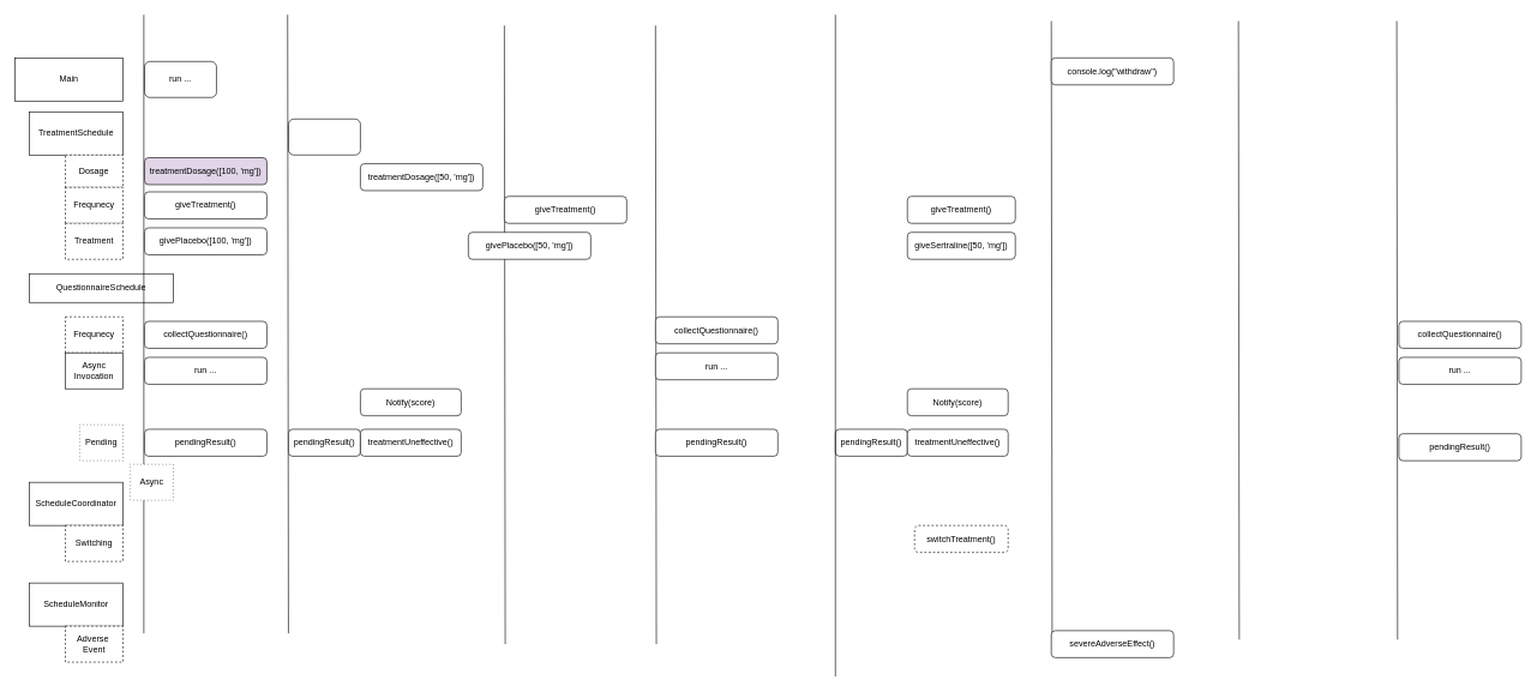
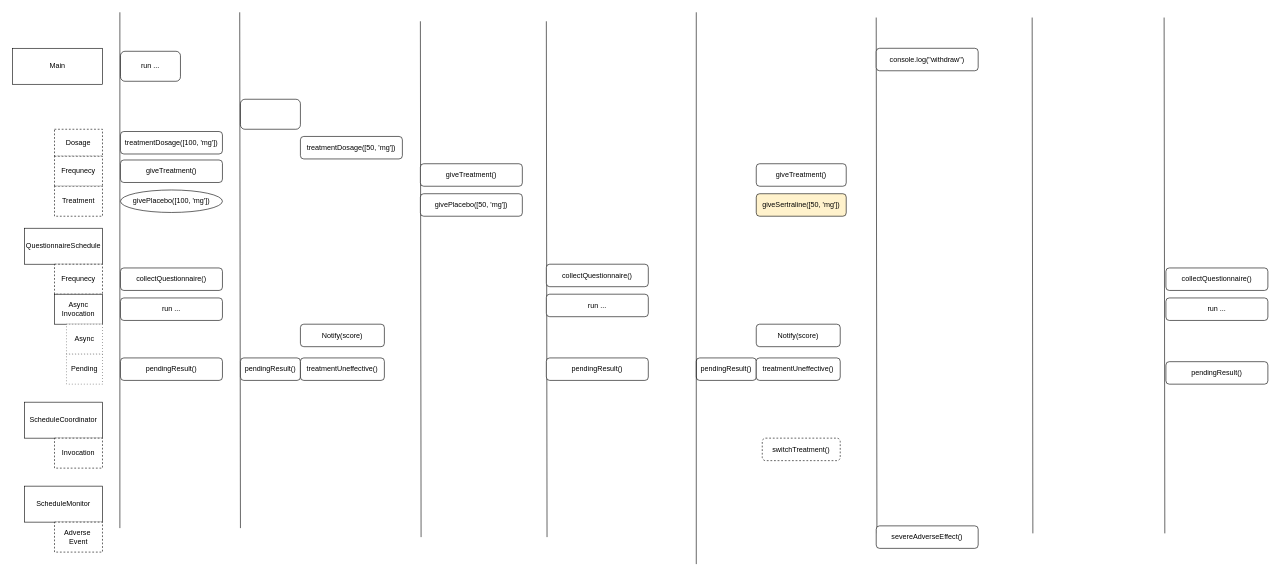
  <mxCell id="0" />
  <mxCell id="1" parent="0" />
  <mxCell id="2" value="Main" style="rounded=0;whiteSpace=wrap;html=1;" vertex="1" parent="1"><mxGeometry x="20" y="80" width="150" height="60" as="geometry" /></mxCell>
- <mxCell id="3" value="TreatmentSchedule" style="rounded=0;whiteSpace=wrap;html=1;" vertex="1" parent="1"><mxGeometry x="40" y="155" width="130" height="60" as="geometry" /></mxCell>
- <mxCell id="4" value="QuestionnaireSchedule" style="rounded=0;whiteSpace=wrap;html=1;" vertex="1" parent="1"><mxGeometry x="40" y="380" width="200" height="40" as="geometry" /></mxCell>
+ <mxCell id="4" value="QuestionnaireSchedule" style="rounded=0;whiteSpace=wrap;html=1;" vertex="1" parent="1"><mxGeometry x="40" y="380" width="130" height="60" as="geometry" /></mxCell>
  <mxCell id="5" value="run ..." style="rounded=1;whiteSpace=wrap;html=1;" vertex="1" parent="1"><mxGeometry x="200" y="85" width="100" height="50" as="geometry" /></mxCell>
  <mxCell id="6" value="" style="rounded=1;whiteSpace=wrap;html=1;" vertex="1" parent="1"><mxGeometry x="400" y="165" width="100" height="50" as="geometry" /></mxCell>
  <mxCell id="7" value="" style="endArrow=none;html=1;rounded=0;" edge="1" parent="1"><mxGeometry width="50" height="50" relative="1" as="geometry"><mxPoint x="199" y="880" as="sourcePoint" /><mxPoint x="199" y="20" as="targetPoint" /></mxGeometry></mxCell>
  <mxCell id="8" value="" style="endArrow=none;html=1;rounded=0;" edge="1" parent="1"><mxGeometry width="50" height="50" relative="1" as="geometry"><mxPoint x="400" y="880" as="sourcePoint" /><mxPoint x="398.82" y="20" as="targetPoint" /></mxGeometry></mxCell>
  <mxCell id="9" value="Dosage" style="rounded=0;whiteSpace=wrap;html=1;dashed=1;" vertex="1" parent="1"><mxGeometry x="90" y="215" width="80" height="45" as="geometry" /></mxCell>
  <mxCell id="10" value="Frequnecy" style="rounded=0;whiteSpace=wrap;html=1;dashed=1;" vertex="1" parent="1"><mxGeometry x="90" y="260" width="80" height="50" as="geometry" /></mxCell>
  <mxCell id="11" value="Treatment" style="rounded=0;whiteSpace=wrap;html=1;dashed=1;" vertex="1" parent="1"><mxGeometry x="90" y="310" width="80" height="50" as="geometry" /></mxCell>
  <mxCell id="12" value="Frequnecy" style="rounded=0;whiteSpace=wrap;html=1;dashed=1;" vertex="1" parent="1"><mxGeometry x="90" y="440" width="80" height="50" as="geometry" /></mxCell>
  <mxCell id="13" value="Async Invocation" style="rounded=0;whiteSpace=wrap;html=1;dashed=0;" vertex="1" parent="1"><mxGeometry x="90" y="490" width="80" height="50" as="geometry" /></mxCell>
  <mxCell id="14" value="ScheduleCoordinator" style="rounded=0;whiteSpace=wrap;html=1;" vertex="1" parent="1"><mxGeometry x="40" y="670" width="130" height="60" as="geometry" /></mxCell>
  <mxCell id="15" value="ScheduleMonitor" style="rounded=0;whiteSpace=wrap;html=1;" vertex="1" parent="1"><mxGeometry x="40" y="810" width="130" height="60" as="geometry" /></mxCell>
  <mxCell id="16" value="Adverse&amp;nbsp; Event" style="rounded=0;whiteSpace=wrap;html=1;dashed=1;" vertex="1" parent="1"><mxGeometry x="90" y="870" width="80" height="50" as="geometry" /></mxCell>
- <mxCell id="17" value="Switching" style="rounded=0;whiteSpace=wrap;html=1;dashed=1;" vertex="1" parent="1"><mxGeometry x="90" y="730" width="80" height="50" as="geometry" /></mxCell>
- <mxCell id="18" value="treatmentDosage([100, 'mg'])" style="rounded=1;whiteSpace=wrap;html=1;fillColor=#e1d5e7;" vertex="1" parent="1"><mxGeometry x="200" y="218.75" width="170" height="37.5" as="geometry" /></mxCell>
+ <mxCell id="17" value="Invocation" style="rounded=0;whiteSpace=wrap;html=1;dashed=1;" vertex="1" parent="1"><mxGeometry x="90" y="730" width="80" height="50" as="geometry" /></mxCell>
+ <mxCell id="18" value="treatmentDosage([100, 'mg'])" style="rounded=1;whiteSpace=wrap;html=1;" vertex="1" parent="1"><mxGeometry x="200" y="218.75" width="170" height="37.5" as="geometry" /></mxCell>
  <mxCell id="19" value="giveTreatment()" style="rounded=1;whiteSpace=wrap;html=1;" vertex="1" parent="1"><mxGeometry x="200" y="266.25" width="170" height="37.5" as="geometry" /></mxCell>
- <mxCell id="20" value="givePlacebo([100, 'mg'])" style="rounded=1;whiteSpace=wrap;html=1;" vertex="1" parent="1"><mxGeometry x="200" y="316.25" width="170" height="37.5" as="geometry" /></mxCell>
+ <mxCell id="20" value="givePlacebo([100, 'mg'])" style="ellipse;whiteSpace=wrap;html=1;" vertex="1" parent="1"><mxGeometry x="200" y="316.25" width="170" height="37.5" as="geometry" /></mxCell>
  <mxCell id="21" value="collectQuestionnaire()" style="rounded=1;whiteSpace=wrap;html=1;" vertex="1" parent="1"><mxGeometry x="200" y="446.25" width="170" height="37.5" as="geometry" /></mxCell>
  <mxCell id="22" value="run ..." style="rounded=1;whiteSpace=wrap;html=1;" vertex="1" parent="1"><mxGeometry x="200" y="496.25" width="170" height="37.5" as="geometry" /></mxCell>
- <mxCell id="23" value="Async" style="rounded=0;whiteSpace=wrap;html=1;dashed=1;dashPattern=1 4;" vertex="1" parent="1"><mxGeometry x="180" y="645" width="60" height="50" as="geometry" /></mxCell>
+ <mxCell id="23" value="Async" style="rounded=0;whiteSpace=wrap;html=1;dashed=1;dashPattern=1 4;" vertex="1" parent="1"><mxGeometry x="110" y="540" width="60" height="50" as="geometry" /></mxCell>
  <mxCell id="24" value="Pending" style="rounded=0;whiteSpace=wrap;html=1;dashed=1;dashPattern=1 4;" vertex="1" parent="1"><mxGeometry x="110" y="590" width="60" height="50" as="geometry" /></mxCell>
  <mxCell id="25" value="pendingResult()" style="rounded=1;whiteSpace=wrap;html=1;" vertex="1" parent="1"><mxGeometry x="200" y="596.25" width="170" height="37.5" as="geometry" /></mxCell>
  <mxCell id="26" value="pendingResult()" style="rounded=1;whiteSpace=wrap;html=1;" vertex="1" parent="1"><mxGeometry x="400" y="596.25" width="100" height="37.5" as="geometry" /></mxCell>
  <mxCell id="27" value="Notify(score)" style="rounded=1;whiteSpace=wrap;html=1;" vertex="1" parent="1"><mxGeometry x="500" y="540" width="140" height="37.5" as="geometry" /></mxCell>
  <mxCell id="28" value="treatmentUneffective()" style="rounded=1;whiteSpace=wrap;html=1;" vertex="1" parent="1"><mxGeometry x="500" y="596.25" width="140" height="37.5" as="geometry" /></mxCell>
  <mxCell id="29" value="treatmentDosage([50, 'mg'])" style="rounded=1;whiteSpace=wrap;html=1;" vertex="1" parent="1"><mxGeometry x="500" y="227" width="170" height="37.5" as="geometry" /></mxCell>
  <mxCell id="30" value="" style="endArrow=none;html=1;rounded=0;" edge="1" parent="1"><mxGeometry width="50" height="50" relative="1" as="geometry"><mxPoint x="701.18" y="895" as="sourcePoint" /><mxPoint x="700" y="35" as="targetPoint" /></mxGeometry></mxCell>
  <mxCell id="31" value="giveTreatment()" style="rounded=1;whiteSpace=wrap;html=1;" vertex="1" parent="1"><mxGeometry x="700" y="272.5" width="170" height="37.5" as="geometry" /></mxCell>
- <mxCell id="32" value="givePlacebo([50, 'mg'])" style="rounded=1;whiteSpace=wrap;html=1;" vertex="1" parent="1"><mxGeometry x="650" y="322.5" width="170" height="37.5" as="geometry" /></mxCell>
+ <mxCell id="32" value="givePlacebo([50, 'mg'])" style="rounded=1;whiteSpace=wrap;html=1;" vertex="1" parent="1"><mxGeometry x="700" y="322.5" width="170" height="37.5" as="geometry" /></mxCell>
  <mxCell id="33" value="" style="endArrow=none;html=1;rounded=0;" edge="1" parent="1"><mxGeometry width="50" height="50" relative="1" as="geometry"><mxPoint x="911.18" y="895" as="sourcePoint" /><mxPoint x="910" y="35" as="targetPoint" /></mxGeometry></mxCell>
  <mxCell id="34" value="collectQuestionnaire()" style="rounded=1;whiteSpace=wrap;html=1;" vertex="1" parent="1"><mxGeometry x="910" y="440" width="170" height="37.5" as="geometry" /></mxCell>
  <mxCell id="35" value="run ..." style="rounded=1;whiteSpace=wrap;html=1;" vertex="1" parent="1"><mxGeometry x="910" y="490" width="170" height="37.5" as="geometry" /></mxCell>
  <mxCell id="36" value="pendingResult()" style="rounded=1;whiteSpace=wrap;html=1;" vertex="1" parent="1"><mxGeometry x="910" y="596.25" width="170" height="37.5" as="geometry" /></mxCell>
  <mxCell id="37" value="pendingResult()" style="rounded=1;whiteSpace=wrap;html=1;" vertex="1" parent="1"><mxGeometry x="1160" y="596.25" width="100" height="37.5" as="geometry" /></mxCell>
  <mxCell id="38" value="Notify(score)" style="rounded=1;whiteSpace=wrap;html=1;" vertex="1" parent="1"><mxGeometry x="1260" y="540" width="140" height="37.5" as="geometry" /></mxCell>
  <mxCell id="39" value="treatmentUneffective()" style="rounded=1;whiteSpace=wrap;html=1;" vertex="1" parent="1"><mxGeometry x="1260" y="596.25" width="140" height="37.5" as="geometry" /></mxCell>
  <mxCell id="40" value="" style="endArrow=none;html=1;rounded=0;" edge="1" parent="1"><mxGeometry width="50" height="50" relative="1" as="geometry"><mxPoint x="1160" y="940" as="sourcePoint" /><mxPoint x="1160" y="20" as="targetPoint" /></mxGeometry></mxCell>
  <mxCell id="41" value="giveTreatment()" style="rounded=1;whiteSpace=wrap;html=1;" vertex="1" parent="1"><mxGeometry x="1260" y="272.5" width="150" height="37.5" as="geometry" /></mxCell>
  <mxCell id="42" value="&lt;div&gt;switchTreatment()&lt;/div&gt;" style="rounded=1;whiteSpace=wrap;html=1;dashed=1;" vertex="1" parent="1"><mxGeometry x="1270" y="730" width="130" height="37.5" as="geometry" /></mxCell>
- <mxCell id="43" value="giveSertraline([50, 'mg'])" style="rounded=1;whiteSpace=wrap;html=1;" vertex="1" parent="1"><mxGeometry x="1260" y="322.5" width="150" height="37.5" as="geometry" /></mxCell>
+ <mxCell id="43" value="giveSertraline([50, 'mg'])" style="rounded=1;whiteSpace=wrap;html=1;fillColor=#fff2cc;" vertex="1" parent="1"><mxGeometry x="1260" y="322.5" width="150" height="37.5" as="geometry" /></mxCell>
  <mxCell id="44" value="" style="endArrow=none;html=1;rounded=0;" edge="1" parent="1"><mxGeometry width="50" height="50" relative="1" as="geometry"><mxPoint x="1461.18" y="888.75" as="sourcePoint" /><mxPoint x="1460" y="28.75" as="targetPoint" /></mxGeometry></mxCell>
  <mxCell id="45" value="severeAdverseEffect()" style="rounded=1;whiteSpace=wrap;html=1;" vertex="1" parent="1"><mxGeometry x="1460" y="876.25" width="170" height="37.5" as="geometry" /></mxCell>
  <mxCell id="46" value="console.log(&quot;withdraw&quot;)" style="rounded=1;whiteSpace=wrap;html=1;" vertex="1" parent="1"><mxGeometry x="1460" y="80" width="170" height="37.5" as="geometry" /></mxCell>
  <mxCell id="47" value="" style="endArrow=none;html=1;rounded=0;" edge="1" parent="1"><mxGeometry width="50" height="50" relative="1" as="geometry"><mxPoint x="1721.18" y="888.75" as="sourcePoint" /><mxPoint x="1720" y="28.75" as="targetPoint" /></mxGeometry></mxCell>
  <mxCell id="48" value="" style="endArrow=none;html=1;rounded=0;" edge="1" parent="1"><mxGeometry width="50" height="50" relative="1" as="geometry"><mxPoint x="1941.18" y="888.75" as="sourcePoint" /><mxPoint x="1940" y="28.75" as="targetPoint" /></mxGeometry></mxCell>
  <mxCell id="49" value="collectQuestionnaire()" style="rounded=1;whiteSpace=wrap;html=1;" vertex="1" parent="1"><mxGeometry x="1943" y="446.25" width="170" height="37.5" as="geometry" /></mxCell>
  <mxCell id="50" value="run ..." style="rounded=1;whiteSpace=wrap;html=1;" vertex="1" parent="1"><mxGeometry x="1943" y="496.25" width="170" height="37.5" as="geometry" /></mxCell>
  <mxCell id="51" value="pendingResult()" style="rounded=1;whiteSpace=wrap;html=1;" vertex="1" parent="1"><mxGeometry x="1943" y="602.5" width="170" height="37.5" as="geometry" /></mxCell>
